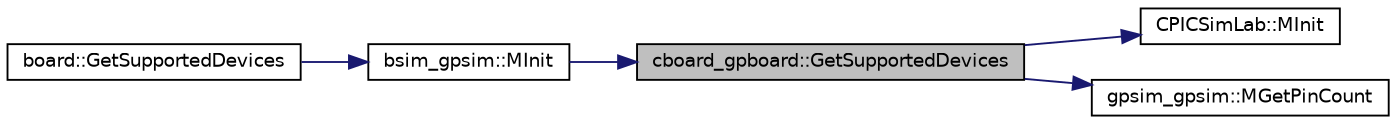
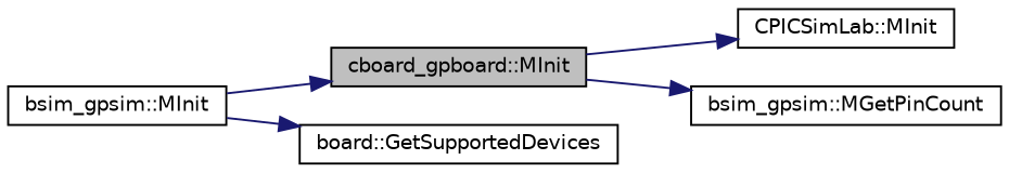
  digraph {
    rankdir=LR
    node [color=black fillcolor=white fontname=Helvetica fontsize=10 shape=record style=filled]
    edge [color=midnightblue fontname=Helvetica fontsize=10 labelfontname=Helvetica labelfontsize=10 style=solid]
-   n1 [fillcolor=grey75 fontcolor=black height=0.2 label="cboard_gpboard::GetSupportedDevices" width=0.4]
+   n1 [fillcolor=grey75 fontcolor=black height=0.2 label="cboard_gpboard::MInit" width=0.4]
    n2 [height=0.2 label="CPICSimLab::MInit" width=0.4]
-   n3 [height=0.2 label="gpsim_gpsim::MGetPinCount" width=0.4]
+   n3 [height=0.2 label="bsim_gpsim::MGetPinCount" width=0.4]
    n4 [height=0.2 label="bsim_gpsim::MInit" width=0.4]
    n5 [height=0.2 label="board::GetSupportedDevices" width=0.4]
    n1 -> n2
    n1 -> n3
    n4 -> n1
-   n5 -> n4
+   n4 -> n5
  }
